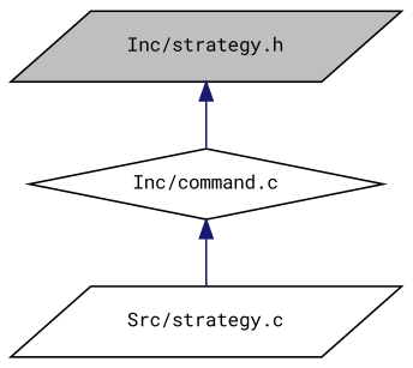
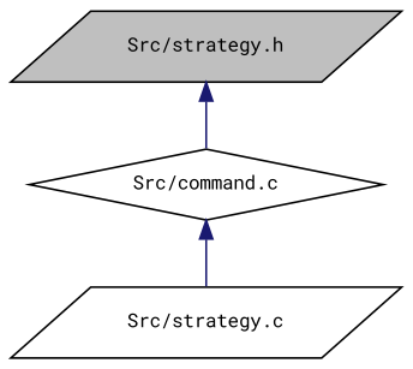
  digraph {
    fontname="Roboto Mono"
    node [color=black fillcolor=white fontname="Roboto Mono" fontsize=10 shape=parallelogram style=filled]
    edge [color=midnightblue dir=back fontname="Roboto Mono" fontsize=10 labelfontname=Helvetica labelfontsize=10 style=solid]
-   n1 [fillcolor=grey75 fontcolor=black height=0.2 label="Inc/strategy.h" width=0.4]
-   n2 [height=0.2 label="Inc/command.c" shape=diamond width=0.4]
+   n1 [fillcolor=grey75 fontcolor=black height=0.2 label="Src/strategy.h" width=0.4]
+   n2 [height=0.2 label="Src/command.c" shape=diamond width=0.4]
    n3 [height=0.2 label="Src/strategy.c" width=0.4]
    n1 -> n2
    n2 -> n3
  }
